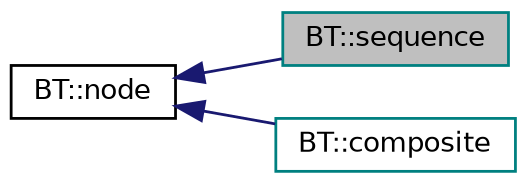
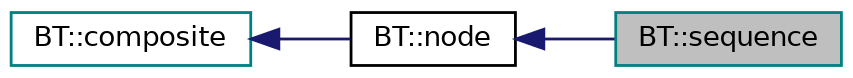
  digraph {
    rankdir=LR
    node [color=teal fillcolor=white fontname=Helvetica fontsize=10 shape=record style=filled]
    edge [color=midnightblue dir=back fontname=Helvetica fontsize=10 labelfontname=Helvetica labelfontsize=10 style=solid]
    n1 [fillcolor=grey75 fontcolor=black height=0.2 label="BT::sequence" width=0.4]
    n2 [height=0.2 label="BT::composite" width=0.4]
    n3 [color=black height=0.2 label="BT::node" width=0.4]
    n3 -> n1
-   n3 -> n2
+   n2 -> n3
  }
